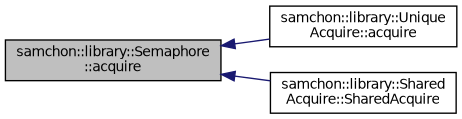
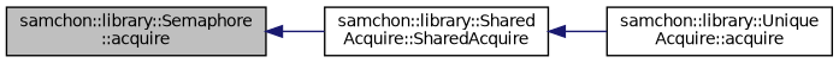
  digraph {
    rankdir=LR
    node [color=black fillcolor=white fontname=Helvetica fontsize=10 shape=record style=filled]
    edge [color=midnightblue dir=back fontname=Helvetica fontsize=10 labelfontname=Helvetica labelfontsize=10 style=solid]
    n1 [fillcolor=grey75 fontcolor=black height=0.2 label="samchon::library::Semaphore\l::acquire" width=0.4]
    n2 [height=0.2 label="samchon::library::Unique\lAcquire::acquire" width=0.4]
    n3 [height=0.2 label="samchon::library::Shared\lAcquire::SharedAcquire" width=0.4]
-   n1 -> n2
+   n3 -> n2
    n1 -> n3
  }
